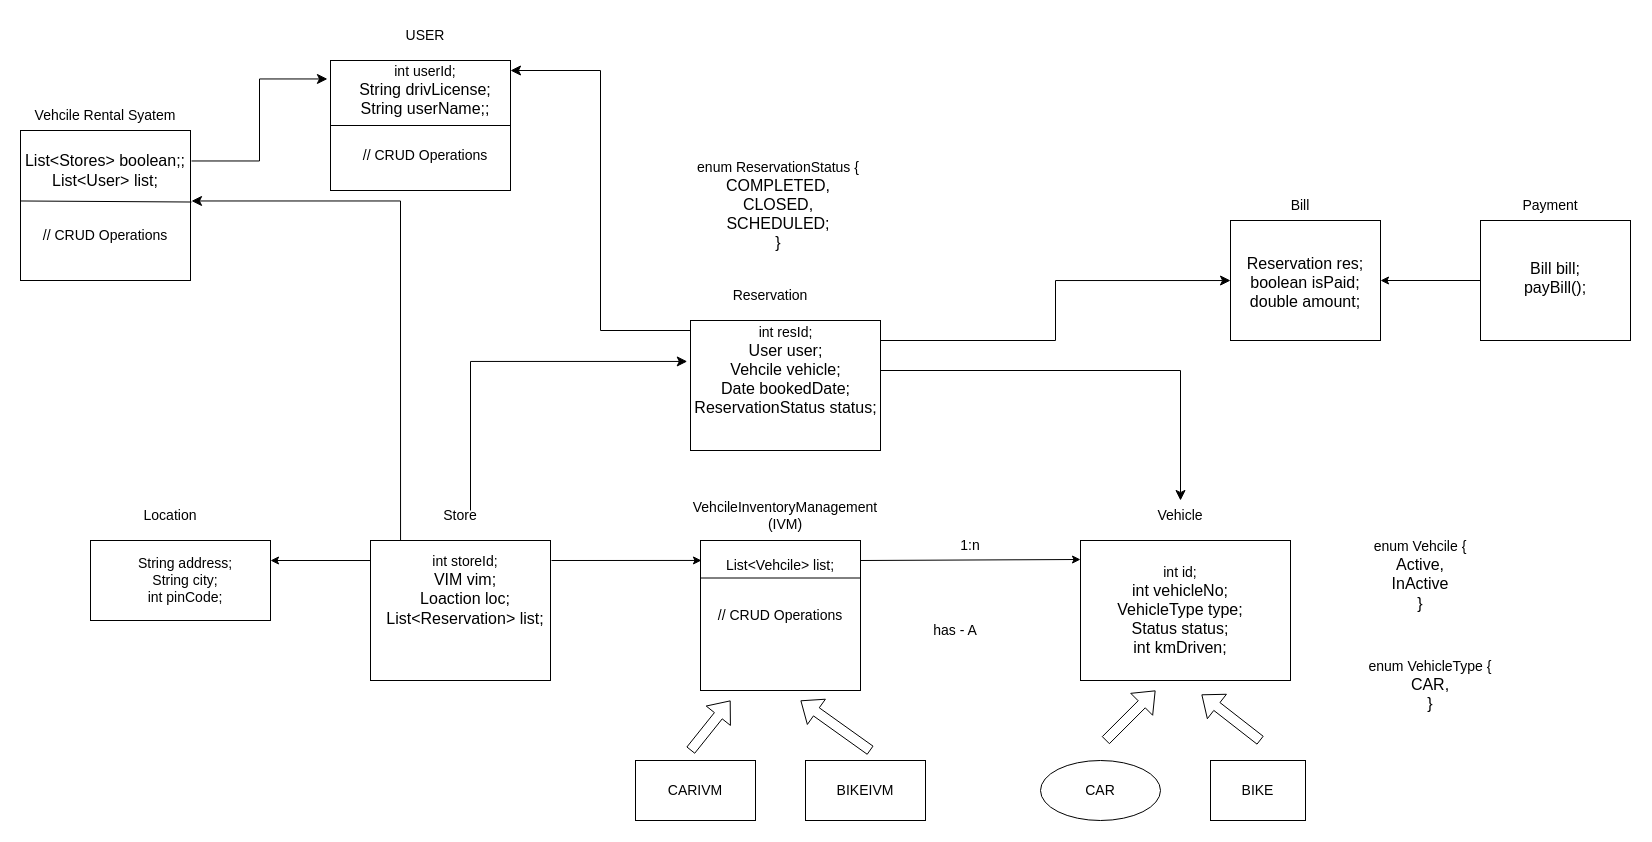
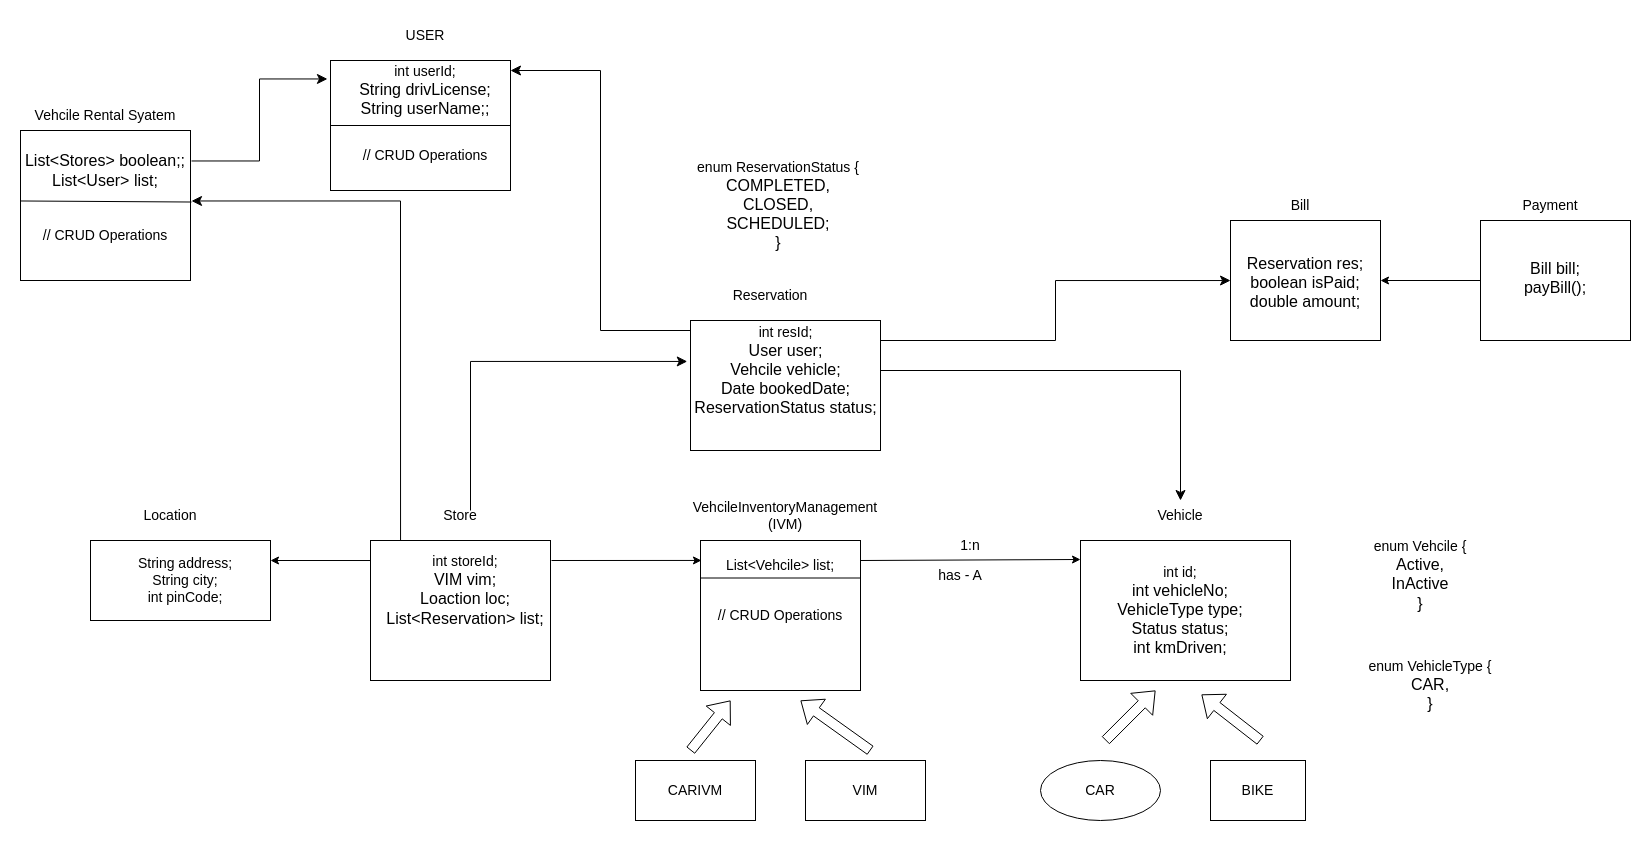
  <mxCell id="0" />
  <mxCell id="1" parent="0" />
  <mxCell id="2" value="" style="rounded=0;whiteSpace=wrap;html=1;" parent="1" vertex="1"><mxGeometry x="1080" y="540" width="210" height="140" as="geometry" /></mxCell>
  <mxCell id="3" value="&lt;font style=&quot;font-size: 14px;&quot;&gt;int id;&lt;/font&gt;&lt;div&gt;&lt;font size=&quot;3&quot;&gt;int vehicleNo;&lt;/font&gt;&lt;/div&gt;&lt;div&gt;&lt;font size=&quot;3&quot;&gt;VehicleType type;&lt;/font&gt;&lt;/div&gt;&lt;div&gt;&lt;font size=&quot;3&quot;&gt;Status status;&lt;/font&gt;&lt;/div&gt;&lt;div&gt;&lt;font size=&quot;3&quot;&gt;int kmDriven;&lt;/font&gt;&lt;/div&gt;" style="text;html=1;align=center;verticalAlign=middle;whiteSpace=wrap;rounded=0;" parent="1" vertex="1"><mxGeometry x="1105" y="530" width="150" height="160" as="geometry" /></mxCell>
  <mxCell id="4" value="&lt;font style=&quot;font-size: 14px;&quot;&gt;Vehicle&lt;/font&gt;" style="text;html=1;align=center;verticalAlign=middle;whiteSpace=wrap;rounded=0;" parent="1" vertex="1"><mxGeometry x="1150" y="500" width="60" height="30" as="geometry" /></mxCell>
  <mxCell id="5" value="&lt;font style=&quot;font-size: 14px;&quot;&gt;enum Vehcile {&lt;/font&gt;&lt;div&gt;&lt;font size=&quot;3&quot;&gt;Active,&lt;/font&gt;&lt;/div&gt;&lt;div&gt;&lt;font size=&quot;3&quot;&gt;InActive&lt;/font&gt;&lt;/div&gt;&lt;div&gt;&lt;font size=&quot;3&quot;&gt;}&lt;/font&gt;&lt;/div&gt;" style="text;html=1;align=center;verticalAlign=middle;whiteSpace=wrap;rounded=0;" parent="1" vertex="1"><mxGeometry x="1360" y="530" width="120" height="90" as="geometry" /></mxCell>
  <mxCell id="6" value="&lt;font style=&quot;font-size: 14px;&quot;&gt;enum VehicleType {&lt;/font&gt;&lt;div&gt;&lt;font size=&quot;3&quot;&gt;CAR,&lt;/font&gt;&lt;/div&gt;&lt;div&gt;&lt;font size=&quot;3&quot;&gt;}&lt;/font&gt;&lt;/div&gt;" style="text;html=1;align=center;verticalAlign=middle;whiteSpace=wrap;rounded=0;" parent="1" vertex="1"><mxGeometry x="1360" y="640" width="140" height="90" as="geometry" /></mxCell>
  <mxCell id="7" value="&lt;font style=&quot;font-size: 14px;&quot;&gt;CAR&lt;/font&gt;" style="ellipse;whiteSpace=wrap;html=1;" parent="1" vertex="1"><mxGeometry x="1040" y="760" width="120" height="60" as="geometry" /></mxCell>
  <mxCell id="8" value="&lt;span style=&quot;font-size: 14px;&quot;&gt;BIKE&lt;/span&gt;" style="rounded=0;whiteSpace=wrap;html=1;" parent="1" vertex="1"><mxGeometry x="1210" y="760" width="95" height="60" as="geometry" /></mxCell>
  <mxCell id="9" value="" style="shape=flexArrow;endArrow=classic;html=1;rounded=0;" parent="1" edge="1"><mxGeometry width="50" height="50" relative="1" as="geometry"><mxPoint x="1105" y="740" as="sourcePoint" /><mxPoint x="1155" y="690" as="targetPoint" /></mxGeometry></mxCell>
  <mxCell id="10" value="" style="shape=flexArrow;endArrow=classic;html=1;rounded=0;entryX=0.64;entryY=1.025;entryDx=0;entryDy=0;entryPerimeter=0;" parent="1" target="3" edge="1"><mxGeometry width="50" height="50" relative="1" as="geometry"><mxPoint x="1260" y="740" as="sourcePoint" /><mxPoint x="1180" y="720" as="targetPoint" /></mxGeometry></mxCell>
  <mxCell id="11" value="&lt;span style=&quot;font-size: 14px;&quot;&gt;// CRUD Operations&lt;/span&gt;" style="rounded=0;whiteSpace=wrap;html=1;" parent="1" vertex="1"><mxGeometry x="700" y="540" width="160" height="150" as="geometry" /></mxCell>
  <mxCell id="12" value="&lt;font style=&quot;font-size: 14px;&quot;&gt;List&amp;lt;Vehcile&amp;gt; list;&lt;/font&gt;" style="text;html=1;align=center;verticalAlign=middle;whiteSpace=wrap;rounded=0;" parent="1" vertex="1"><mxGeometry y="550" width="120" height="30" as="geometry" x="720" /></mxCell>
  <mxCell id="13" value="" style="endArrow=none;html=1;rounded=0;exitX=0;exitY=0.25;exitDx=0;exitDy=0;entryX=1;entryY=0.25;entryDx=0;entryDy=0;" parent="1" source="11" target="11" edge="1"><mxGeometry width="50" height="50" relative="1" as="geometry"><mxPoint x="1170" y="770" as="sourcePoint" /><mxPoint x="1220" y="720" as="targetPoint" /></mxGeometry></mxCell>
  <mxCell id="14" value="&lt;font style=&quot;font-size: 14px;&quot;&gt;VehcileInventoryManagement&lt;/font&gt;&lt;div&gt;&lt;font style=&quot;font-size: 14px;&quot;&gt;(IVM)&lt;/font&gt;&lt;/div&gt;" style="text;html=1;align=center;verticalAlign=middle;whiteSpace=wrap;rounded=0;" parent="1" vertex="1"><mxGeometry x="690" y="500" width="190" height="30" as="geometry" /></mxCell>
  <mxCell id="15" value="" style="endArrow=classic;html=1;rounded=0;" parent="1" edge="1"><mxGeometry width="50" height="50" relative="1" as="geometry"><mxPoint x="860" y="560" as="sourcePoint" /><mxPoint x="1080" y="559" as="targetPoint" /></mxGeometry></mxCell>
  <mxCell id="16" value="&lt;font style=&quot;font-size: 14px;&quot;&gt;1:n&lt;/font&gt;" style="text;html=1;align=center;verticalAlign=middle;whiteSpace=wrap;rounded=0;" parent="1" vertex="1"><mxGeometry x="940" y="530" width="60" height="30" as="geometry" /></mxCell>
- <mxCell id="17" value="&lt;font style=&quot;font-size: 14px;&quot;&gt;has - A&lt;/font&gt;" style="text;html=1;align=center;verticalAlign=middle;whiteSpace=wrap;rounded=0;" parent="1" vertex="1"><mxGeometry x="925" y="615" width="60" height="30" as="geometry" /></mxCell>
+ <mxCell id="17" value="&lt;font style=&quot;font-size: 14px;&quot;&gt;has - A&lt;/font&gt;" style="text;html=1;align=center;verticalAlign=middle;whiteSpace=wrap;rounded=0;" parent="1" vertex="1"><mxGeometry x="930" y="560" width="60" height="30" as="geometry" /></mxCell>
  <mxCell id="18" value="&lt;font style=&quot;font-size: 14px;&quot;&gt;CARIVM&lt;/font&gt;" style="rounded=0;whiteSpace=wrap;html=1;" parent="1" vertex="1"><mxGeometry x="635" y="760" width="120" height="60" as="geometry" /></mxCell>
- <mxCell id="19" value="&lt;span style=&quot;font-size: 14px;&quot;&gt;BIKEIVM&lt;/span&gt;" style="rounded=0;whiteSpace=wrap;html=1;" parent="1" vertex="1"><mxGeometry x="805" y="760" width="120" height="60" as="geometry" /></mxCell>
+ <mxCell id="19" value="&lt;span style=&quot;font-size: 14px;&quot;&gt;VIM&lt;/span&gt;" style="rounded=0;whiteSpace=wrap;html=1;" parent="1" vertex="1"><mxGeometry x="805" y="760" width="120" height="60" as="geometry" /></mxCell>
  <mxCell id="20" value="" style="shape=flexArrow;endArrow=classic;html=1;rounded=0;" parent="1" edge="1"><mxGeometry width="50" height="50" relative="1" as="geometry"><mxPoint x="690" y="750" as="sourcePoint" /><mxPoint x="730" y="700" as="targetPoint" /></mxGeometry></mxCell>
  <mxCell id="21" value="" style="shape=flexArrow;endArrow=classic;html=1;rounded=0;" parent="1" edge="1"><mxGeometry width="50" height="50" relative="1" as="geometry"><mxPoint x="870" y="750" as="sourcePoint" /><mxPoint x="800" y="700" as="targetPoint" /></mxGeometry></mxCell>
  <mxCell id="22" value="" style="rounded=0;whiteSpace=wrap;html=1;" parent="1" vertex="1"><mxGeometry x="370" y="540" width="180" height="140" as="geometry" /></mxCell>
  <mxCell id="23" value="&lt;font style=&quot;font-size: 14px;&quot;&gt;int storeId;&lt;/font&gt;&lt;div&gt;&lt;font size=&quot;3&quot;&gt;VIM vim;&lt;/font&gt;&lt;/div&gt;&lt;div&gt;&lt;font size=&quot;3&quot;&gt;Loaction loc;&lt;/font&gt;&lt;/div&gt;&lt;div&gt;&lt;font size=&quot;3&quot;&gt;List&amp;lt;Reservation&amp;gt; list;&lt;/font&gt;&lt;/div&gt;" style="text;html=1;align=center;verticalAlign=middle;whiteSpace=wrap;rounded=0;" parent="1" vertex="1"><mxGeometry x="380" y="550" width="170" height="80" as="geometry" /></mxCell>
  <mxCell id="24" value="&lt;font style=&quot;font-size: 14px;&quot;&gt;Store&lt;/font&gt;" style="text;html=1;align=center;verticalAlign=middle;whiteSpace=wrap;rounded=0;" parent="1" vertex="1"><mxGeometry x="430" y="500" width="60" height="30" as="geometry" /></mxCell>
  <mxCell id="25" value="" style="endArrow=classic;html=1;rounded=0;exitX=1.006;exitY=0.125;exitDx=0;exitDy=0;exitPerimeter=0;entryX=0.006;entryY=0.133;entryDx=0;entryDy=0;entryPerimeter=0;" parent="1" source="23" target="11" edge="1"><mxGeometry width="50" height="50" relative="1" as="geometry"><mxPoint x="710" y="790" as="sourcePoint" /><mxPoint x="760" y="740" as="targetPoint" /></mxGeometry></mxCell>
  <mxCell id="26" value="" style="rounded=0;whiteSpace=wrap;html=1;" parent="1" vertex="1"><mxGeometry x="90" y="540" width="180" height="80" as="geometry" /></mxCell>
  <mxCell id="27" value="&lt;span style=&quot;font-size: 14px;&quot;&gt;String address;&lt;/span&gt;&lt;div&gt;&lt;span style=&quot;font-size: 14px;&quot;&gt;String city;&lt;/span&gt;&lt;/div&gt;&lt;div&gt;&lt;span style=&quot;font-size: 14px;&quot;&gt;int pinCode;&lt;/span&gt;&lt;/div&gt;" style="text;html=1;align=center;verticalAlign=middle;whiteSpace=wrap;rounded=0;" parent="1" vertex="1"><mxGeometry x="100" y="540" width="170" height="80" as="geometry" /></mxCell>
  <mxCell id="28" value="&lt;span style=&quot;font-size: 14px;&quot;&gt;Location&lt;/span&gt;" style="text;html=1;align=center;verticalAlign=middle;whiteSpace=wrap;rounded=0;" parent="1" vertex="1"><mxGeometry x="140" y="500" width="60" height="30" as="geometry" /></mxCell>
  <mxCell id="29" value="" style="endArrow=classic;html=1;rounded=0;exitX=0;exitY=0.143;exitDx=0;exitDy=0;exitPerimeter=0;entryX=1;entryY=0.25;entryDx=0;entryDy=0;" parent="1" source="22" target="27" edge="1"><mxGeometry width="50" height="50" relative="1" as="geometry"><mxPoint x="580" y="790" as="sourcePoint" /><mxPoint x="630" y="740" as="targetPoint" /></mxGeometry></mxCell>
  <mxCell id="30" value="" style="rounded=0;whiteSpace=wrap;html=1;" parent="1" vertex="1"><mxGeometry x="690" y="320" width="190" height="130" as="geometry" /></mxCell>
  <mxCell id="31" value="&lt;font style=&quot;font-size: 14px;&quot;&gt;int resId;&lt;/font&gt;&lt;div&gt;&lt;font size=&quot;3&quot;&gt;User user;&lt;/font&gt;&lt;/div&gt;&lt;div&gt;&lt;font size=&quot;3&quot;&gt;Vehcile vehicle;&lt;/font&gt;&lt;/div&gt;&lt;div&gt;&lt;font size=&quot;3&quot;&gt;Date bookedDate;&lt;/font&gt;&lt;/div&gt;&lt;div&gt;&lt;font size=&quot;3&quot;&gt;ReservationStatus status;&lt;/font&gt;&lt;/div&gt;" style="text;html=1;align=center;verticalAlign=middle;whiteSpace=wrap;rounded=0;" parent="1" vertex="1"><mxGeometry x="682.5" y="330" width="205" height="80" as="geometry" /></mxCell>
  <mxCell id="32" value="&lt;span style=&quot;font-size: 14px;&quot;&gt;Reservation&lt;/span&gt;" style="text;html=1;align=center;verticalAlign=middle;whiteSpace=wrap;rounded=0;" parent="1" vertex="1"><mxGeometry x="740" y="280" width="60" height="30" as="geometry" /></mxCell>
  <mxCell id="33" value="" style="edgeStyle=elbowEdgeStyle;elbow=horizontal;endArrow=classic;html=1;curved=0;rounded=0;endSize=8;startSize=8;entryX=-0.017;entryY=0.315;entryDx=0;entryDy=0;entryPerimeter=0;" parent="1" target="30" edge="1"><mxGeometry width="50" height="50" relative="1" as="geometry"><mxPoint x="470" y="510" as="sourcePoint" /><mxPoint x="630" y="440" as="targetPoint" /><Array as="points"><mxPoint x="470" y="390" /></Array></mxGeometry></mxCell>
  <mxCell id="34" value="&lt;font style=&quot;font-size: 14px;&quot;&gt;enum ReservationStatus {&lt;/font&gt;&lt;div&gt;&lt;font size=&quot;3&quot;&gt;COMPLETED,&lt;/font&gt;&lt;/div&gt;&lt;div&gt;&lt;font size=&quot;3&quot;&gt;CLOSED,&lt;/font&gt;&lt;/div&gt;&lt;div&gt;&lt;font size=&quot;3&quot;&gt;SCHEDULED;&lt;/font&gt;&lt;/div&gt;&lt;div&gt;&lt;font size=&quot;3&quot;&gt;}&lt;/font&gt;&lt;/div&gt;" style="text;html=1;align=center;verticalAlign=middle;whiteSpace=wrap;rounded=0;" parent="1" vertex="1"><mxGeometry x="682.5" y="160" width="190" height="90" as="geometry" /></mxCell>
  <mxCell id="35" value="" style="edgeStyle=segmentEdgeStyle;endArrow=classic;html=1;curved=0;rounded=0;endSize=8;startSize=8;entryX=0.5;entryY=0;entryDx=0;entryDy=0;" parent="1" target="4" edge="1"><mxGeometry width="50" height="50" relative="1" as="geometry"><mxPoint x="880" y="370" as="sourcePoint" /><mxPoint x="1020" y="440" as="targetPoint" /></mxGeometry></mxCell>
  <mxCell id="36" value="" style="rounded=0;whiteSpace=wrap;html=1;" parent="1" vertex="1"><mxGeometry x="330" y="60" width="180" height="130" as="geometry" /></mxCell>
  <mxCell id="37" value="&lt;font style=&quot;font-size: 14px;&quot;&gt;int userId;&lt;/font&gt;&lt;div&gt;&lt;font size=&quot;3&quot;&gt;String drivLicense;&lt;/font&gt;&lt;/div&gt;&lt;div&gt;&lt;font size=&quot;3&quot;&gt;String userName;&lt;/font&gt;&lt;span style=&quot;background-color: transparent; color: light-dark(rgb(0, 0, 0), rgb(255, 255, 255)); font-size: medium;&quot;&gt;;&lt;/span&gt;&lt;/div&gt;" style="text;html=1;align=center;verticalAlign=middle;whiteSpace=wrap;rounded=0;" parent="1" vertex="1"><mxGeometry x="340" y="50" width="170" height="80" as="geometry" /></mxCell>
  <mxCell id="38" value="&lt;span style=&quot;font-size: 14px;&quot;&gt;USER&lt;/span&gt;" style="text;html=1;align=center;verticalAlign=middle;whiteSpace=wrap;rounded=0;" parent="1" vertex="1"><mxGeometry x="395" y="20" width="60" height="30" as="geometry" /></mxCell>
  <mxCell id="39" value="" style="edgeStyle=elbowEdgeStyle;elbow=horizontal;endArrow=classic;html=1;curved=0;rounded=0;endSize=8;startSize=8;entryX=1;entryY=0.25;entryDx=0;entryDy=0;exitX=0.037;exitY=0;exitDx=0;exitDy=0;exitPerimeter=0;" parent="1" source="31" target="37" edge="1"><mxGeometry width="50" height="50" relative="1" as="geometry"><mxPoint x="730" y="490" as="sourcePoint" /><mxPoint x="780" y="440" as="targetPoint" /></mxGeometry></mxCell>
  <mxCell id="40" value="" style="endArrow=none;html=1;rounded=0;exitX=0;exitY=0.5;exitDx=0;exitDy=0;entryX=1;entryY=0.5;entryDx=0;entryDy=0;" parent="1" source="36" target="36" edge="1"><mxGeometry width="50" height="50" relative="1" as="geometry"><mxPoint x="710" y="330" as="sourcePoint" /><mxPoint x="760" y="280" as="targetPoint" /></mxGeometry></mxCell>
  <mxCell id="41" value="&lt;span style=&quot;font-size: 14px;&quot;&gt;// CRUD Operations&lt;/span&gt;" style="text;html=1;align=center;verticalAlign=middle;whiteSpace=wrap;rounded=0;" parent="1" vertex="1"><mxGeometry x="350" y="140" width="150" height="30" as="geometry" /></mxCell>
  <mxCell id="42" value="" style="rounded=0;whiteSpace=wrap;html=1;" parent="1" vertex="1"><mxGeometry x="20" y="130" width="170" height="150" as="geometry" /></mxCell>
  <mxCell id="43" value="&lt;div&gt;&lt;span style=&quot;font-size: medium; background-color: transparent; color: light-dark(rgb(0, 0, 0), rgb(255, 255, 255));&quot;&gt;List&amp;lt;Stores&amp;gt; boolean;&lt;/span&gt;&lt;font size=&quot;3&quot;&gt;;&lt;/font&gt;&lt;/div&gt;&lt;div&gt;&lt;font size=&quot;3&quot;&gt;List&amp;lt;User&amp;gt; list;&lt;/font&gt;&lt;/div&gt;" style="text;html=1;align=center;verticalAlign=middle;whiteSpace=wrap;rounded=0;" parent="1" vertex="1"><mxGeometry x="20" y="130" width="170" height="80" as="geometry" /></mxCell>
  <mxCell id="44" value="" style="endArrow=none;html=1;rounded=0;exitX=0;exitY=0.881;exitDx=0;exitDy=0;entryX=1.006;entryY=0.894;entryDx=0;entryDy=0;entryPerimeter=0;exitPerimeter=0;" parent="1" source="43" target="43" edge="1"><mxGeometry width="50" height="50" relative="1" as="geometry"><mxPoint x="290" y="370" as="sourcePoint" /><mxPoint x="340" y="320" as="targetPoint" /></mxGeometry></mxCell>
  <mxCell id="45" value="&lt;span style=&quot;font-size: 14px;&quot;&gt;// CRUD Operations&lt;/span&gt;" style="text;html=1;align=center;verticalAlign=middle;whiteSpace=wrap;rounded=0;" parent="1" vertex="1"><mxGeometry x="30" y="220" width="150" height="30" as="geometry" /></mxCell>
  <mxCell id="46" value="&lt;span style=&quot;font-size: 14px;&quot;&gt;Vehcile Rental Syatem&lt;/span&gt;" style="text;html=1;align=center;verticalAlign=middle;whiteSpace=wrap;rounded=0;" parent="1" vertex="1"><mxGeometry x="20" y="100" width="170" height="30" as="geometry" /></mxCell>
  <mxCell id="47" value="" style="edgeStyle=elbowEdgeStyle;elbow=horizontal;endArrow=classic;html=1;curved=0;rounded=0;endSize=8;startSize=8;entryX=-0.017;entryY=0.142;entryDx=0;entryDy=0;entryPerimeter=0;exitX=1.006;exitY=0.381;exitDx=0;exitDy=0;exitPerimeter=0;" parent="1" source="43" target="36" edge="1"><mxGeometry width="50" height="50" relative="1" as="geometry"><mxPoint x="290" y="370" as="sourcePoint" /><mxPoint x="340" y="320" as="targetPoint" /></mxGeometry></mxCell>
  <mxCell id="48" value="" style="edgeStyle=elbowEdgeStyle;elbow=horizontal;endArrow=classic;html=1;curved=0;rounded=0;endSize=8;startSize=8;entryX=1.006;entryY=0.881;entryDx=0;entryDy=0;entryPerimeter=0;exitX=0.167;exitY=0;exitDx=0;exitDy=0;exitPerimeter=0;" parent="1" source="22" target="43" edge="1"><mxGeometry width="50" height="50" relative="1" as="geometry"><mxPoint x="400" y="420" as="sourcePoint" /><mxPoint x="340" y="320" as="targetPoint" /><Array as="points"><mxPoint x="400" y="370" /></Array></mxGeometry></mxCell>
  <mxCell id="49" value="" style="rounded=0;whiteSpace=wrap;html=1;" parent="1" vertex="1"><mxGeometry x="1230" y="220" width="150" height="120" as="geometry" /></mxCell>
  <mxCell id="50" value="&lt;br&gt;&lt;div&gt;&lt;font size=&quot;3&quot;&gt;Reservation res;&lt;/font&gt;&lt;/div&gt;&lt;div&gt;&lt;font size=&quot;3&quot;&gt;boolean isPaid;&lt;/font&gt;&lt;/div&gt;&lt;div&gt;&lt;font size=&quot;3&quot;&gt;double amount;&lt;/font&gt;&lt;/div&gt;" style="text;html=1;align=center;verticalAlign=middle;whiteSpace=wrap;rounded=0;" parent="1" vertex="1"><mxGeometry x="1220" y="235" width="170" height="80" as="geometry" /></mxCell>
  <mxCell id="51" value="&lt;span style=&quot;font-size: 14px;&quot;&gt;Bill&lt;/span&gt;" style="text;html=1;align=center;verticalAlign=middle;whiteSpace=wrap;rounded=0;" parent="1" vertex="1"><mxGeometry x="1270" y="190" width="60" height="30" as="geometry" /></mxCell>
  <mxCell id="52" value="" style="rounded=0;whiteSpace=wrap;html=1;" parent="1" vertex="1"><mxGeometry x="1480" y="220" width="150" height="120" as="geometry" /></mxCell>
  <mxCell id="53" value="&lt;br&gt;&lt;div&gt;&lt;font size=&quot;3&quot;&gt;Bill bill;&lt;/font&gt;&lt;/div&gt;&lt;div&gt;&lt;font size=&quot;3&quot;&gt;payBill();&lt;/font&gt;&lt;/div&gt;" style="text;html=1;align=center;verticalAlign=middle;whiteSpace=wrap;rounded=0;" parent="1" vertex="1"><mxGeometry x="1505" y="230" width="100" height="80" as="geometry" /></mxCell>
  <mxCell id="54" value="&lt;span style=&quot;font-size: 14px;&quot;&gt;Payment&lt;/span&gt;" style="text;html=1;align=center;verticalAlign=middle;whiteSpace=wrap;rounded=0;" parent="1" vertex="1"><mxGeometry x="1520" y="190" width="60" height="30" as="geometry" /></mxCell>
  <mxCell id="55" value="" style="endArrow=classic;html=1;rounded=0;exitX=0;exitY=0.5;exitDx=0;exitDy=0;" parent="1" source="52" edge="1"><mxGeometry width="50" height="50" relative="1" as="geometry"><mxPoint x="1070" y="370" as="sourcePoint" /><mxPoint x="1380" y="280" as="targetPoint" /></mxGeometry></mxCell>
  <mxCell id="56" value="" style="edgeStyle=elbowEdgeStyle;elbow=horizontal;endArrow=classic;html=1;curved=0;rounded=0;endSize=8;startSize=8;entryX=0.059;entryY=0.563;entryDx=0;entryDy=0;exitX=0.963;exitY=0.125;exitDx=0;exitDy=0;exitPerimeter=0;entryPerimeter=0;" parent="1" source="31" target="50" edge="1"><mxGeometry width="50" height="50" relative="1" as="geometry"><mxPoint x="1070" y="370" as="sourcePoint" /><mxPoint x="1120" y="320" as="targetPoint" /></mxGeometry></mxCell>
